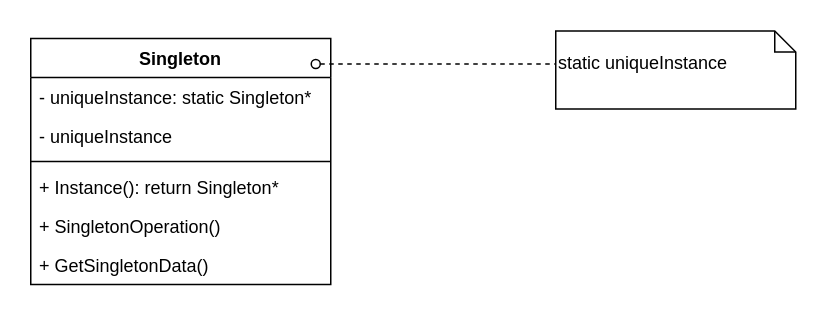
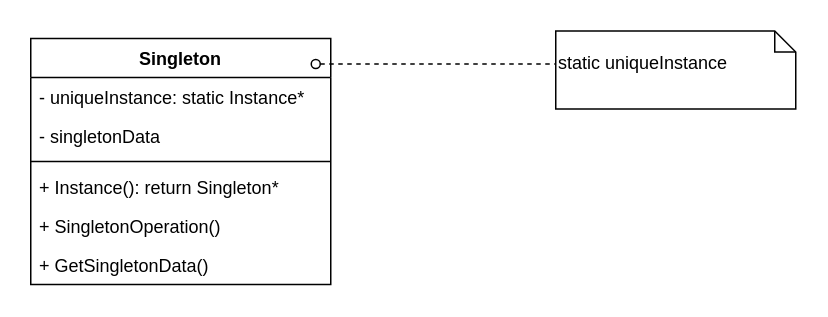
  <mxCell id="0" />
  <mxCell id="1" parent="0" />
  <mxCell id="2" value="Singleton" style="swimlane;fontStyle=1;align=center;verticalAlign=top;childLayout=stackLayout;horizontal=1;startSize=26;horizontalStack=0;resizeParent=1;resizeParentMax=0;resizeLast=0;collapsible=1;marginBottom=0;" vertex="1" parent="1"><mxGeometry x="20" y="25" width="200" height="164" as="geometry" /></mxCell>
- <mxCell id="3" value="- uniqueInstance: static Singleton*" style="text;strokeColor=none;fillColor=none;align=left;verticalAlign=top;spacingLeft=4;spacingRight=4;overflow=hidden;rotatable=0;points=[[0,0.5],[1,0.5]];portConstraint=eastwest;" vertex="1" parent="2"><mxGeometry y="26" width="200" height="26" as="geometry" /></mxCell>
- <mxCell id="4" value="- uniqueInstance" style="text;strokeColor=none;fillColor=none;align=left;verticalAlign=top;spacingLeft=4;spacingRight=4;overflow=hidden;rotatable=0;points=[[0,0.5],[1,0.5]];portConstraint=eastwest;" vertex="1" parent="2"><mxGeometry y="52" width="200" height="26" as="geometry" /></mxCell>
+ <mxCell id="3" value="- uniqueInstance: static Instance*" style="text;strokeColor=none;fillColor=none;align=left;verticalAlign=top;spacingLeft=4;spacingRight=4;overflow=hidden;rotatable=0;points=[[0,0.5],[1,0.5]];portConstraint=eastwest;" vertex="1" parent="2"><mxGeometry y="26" width="200" height="26" as="geometry" /></mxCell>
+ <mxCell id="4" value="- singletonData" style="text;strokeColor=none;fillColor=none;align=left;verticalAlign=top;spacingLeft=4;spacingRight=4;overflow=hidden;rotatable=0;points=[[0,0.5],[1,0.5]];portConstraint=eastwest;" vertex="1" parent="2"><mxGeometry y="52" width="200" height="26" as="geometry" /></mxCell>
  <mxCell id="5" value="" style="line;strokeWidth=1;fillColor=none;align=left;verticalAlign=middle;spacingTop=-1;spacingLeft=3;spacingRight=3;rotatable=0;labelPosition=right;points=[];portConstraint=eastwest;" vertex="1" parent="2"><mxGeometry y="78" width="200" height="8" as="geometry" /></mxCell>
  <mxCell id="6" value="+ Instance(): return Singleton*" style="text;strokeColor=none;fillColor=none;align=left;verticalAlign=top;spacingLeft=4;spacingRight=4;overflow=hidden;rotatable=0;points=[[0,0.5],[1,0.5]];portConstraint=eastwest;" vertex="1" parent="2"><mxGeometry y="86" width="200" height="26" as="geometry" /></mxCell>
  <mxCell id="7" value="+ SingletonOperation()" style="text;strokeColor=none;fillColor=none;align=left;verticalAlign=top;spacingLeft=4;spacingRight=4;overflow=hidden;rotatable=0;points=[[0,0.5],[1,0.5]];portConstraint=eastwest;" vertex="1" parent="2"><mxGeometry y="112" width="200" height="26" as="geometry" /></mxCell>
  <mxCell id="8" value="+ GetSingletonData()" style="text;strokeColor=none;fillColor=none;align=left;verticalAlign=top;spacingLeft=4;spacingRight=4;overflow=hidden;rotatable=0;points=[[0,0.5],[1,0.5]];portConstraint=eastwest;" vertex="1" parent="2"><mxGeometry y="138" width="200" height="26" as="geometry" /></mxCell>
  <mxCell id="9" value="" style="endArrow=none;dashed=1;endFill=0;endSize=12;html=1;startArrow=oval;startFill=0;" edge="1" parent="1"><mxGeometry width="160" relative="1" as="geometry"><mxPoint x="210" y="42" as="sourcePoint" /><mxPoint x="370" y="42" as="targetPoint" /></mxGeometry></mxCell>
  <mxCell id="10" value="&lt;br&gt;static uniqueInstance" style="shape=note;whiteSpace=wrap;html=1;size=14;verticalAlign=top;align=left;spacingTop=-6;" vertex="1" parent="1"><mxGeometry x="370" y="20" width="160" height="52" as="geometry" /></mxCell>
